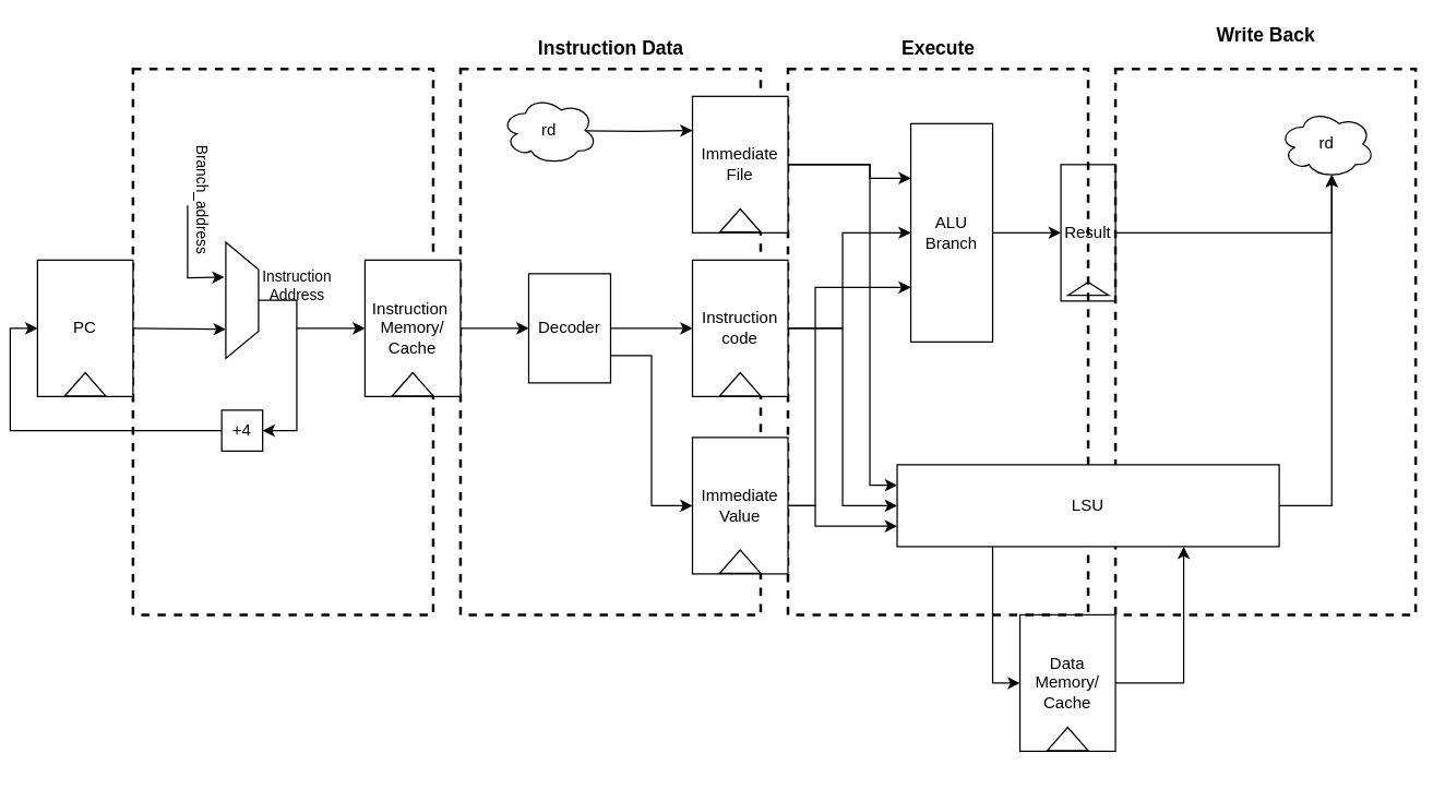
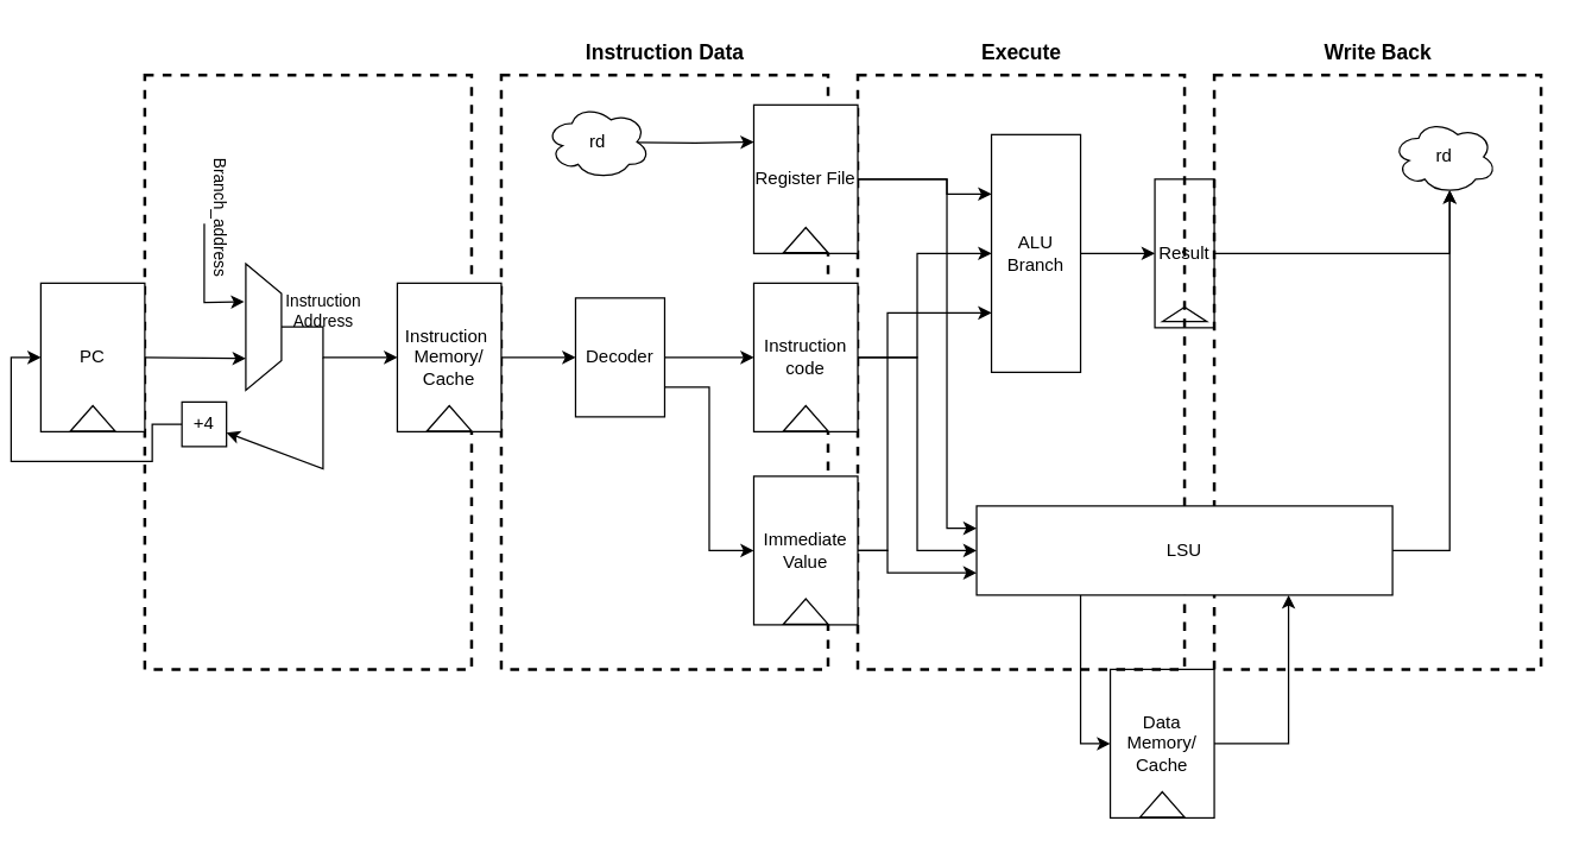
  <mxCell id="0" />
  <mxCell id="1" parent="0" />
  <mxCell id="2" value="" style="rounded=0;whiteSpace=wrap;html=1;fillColor=none;strokeWidth=2;dashed=1;movable=0;resizable=0;rotatable=0;deletable=0;editable=0;locked=1;connectable=0;" parent="1" vertex="1"><mxGeometry x="330" y="50" width="220" height="400" as="geometry" /></mxCell>
  <mxCell id="3" value="" style="rounded=0;whiteSpace=wrap;html=1;fillColor=none;strokeWidth=2;dashed=1;movable=0;resizable=0;rotatable=0;deletable=0;editable=0;locked=1;connectable=0;" parent="1" vertex="1"><mxGeometry x="570" y="50" width="220" height="400" as="geometry" /></mxCell>
  <mxCell id="4" value="" style="rounded=0;whiteSpace=wrap;html=1;fillColor=none;strokeWidth=2;dashed=1;movable=0;resizable=0;rotatable=0;deletable=0;editable=0;locked=1;connectable=0;" parent="1" vertex="1"><mxGeometry x="810" y="50" width="220" height="400" as="geometry" /></mxCell>
  <mxCell id="5" value="" style="rounded=0;whiteSpace=wrap;html=1;fillColor=none;strokeWidth=2;dashed=1;movable=0;resizable=0;rotatable=0;deletable=0;editable=0;locked=1;connectable=0;" parent="1" vertex="1"><mxGeometry x="90" y="50" width="220" height="400" as="geometry" /></mxCell>
  <mxCell id="6" value="" style="group;fillColor=default;" parent="1" vertex="1" connectable="0"><mxGeometry x="20" y="190" width="70" height="100" as="geometry" /></mxCell>
  <mxCell id="7" value="PC" style="rounded=0;whiteSpace=wrap;html=1;fillColor=none;" parent="6" vertex="1"><mxGeometry width="70" height="100" as="geometry" /></mxCell>
  <mxCell id="8" value="" style="triangle;whiteSpace=wrap;html=1;fillColor=none;rotation=-90;" parent="6" vertex="1"><mxGeometry x="26.5" y="76" width="17" height="30" as="geometry" /></mxCell>
  <mxCell id="9" value="" style="group;fillColor=default;" parent="1" vertex="1" connectable="0"><mxGeometry x="260" y="190" width="70" height="100" as="geometry" /></mxCell>
  <mxCell id="10" value="&lt;span style=&quot;text-wrap-mode: nowrap;&quot;&gt;Instruction&amp;nbsp;&lt;/span&gt;&lt;br style=&quot;padding: 0px; margin: 0px; text-wrap-mode: nowrap;&quot;&gt;&lt;span style=&quot;text-wrap-mode: nowrap;&quot;&gt;Memory/&lt;/span&gt;&lt;div&gt;&lt;span style=&quot;text-wrap-mode: nowrap;&quot;&gt;Cache&lt;/span&gt;&lt;/div&gt;" style="rounded=0;whiteSpace=wrap;html=1;fillColor=none;" parent="9" vertex="1"><mxGeometry width="70" height="100" as="geometry" /></mxCell>
  <mxCell id="11" value="" style="triangle;whiteSpace=wrap;html=1;fillColor=none;rotation=-90;" parent="9" vertex="1"><mxGeometry x="26.5" y="76" width="17" height="30" as="geometry" /></mxCell>
  <mxCell id="12" value="" style="group;fillColor=default;" parent="1" vertex="1" connectable="0"><mxGeometry x="500" y="190" width="70" height="100" as="geometry" /></mxCell>
  <mxCell id="13" value="Instruction code" style="rounded=0;whiteSpace=wrap;html=1;fillColor=none;" parent="12" vertex="1"><mxGeometry width="70" height="100" as="geometry" /></mxCell>
  <mxCell id="14" value="" style="triangle;whiteSpace=wrap;html=1;fillColor=none;rotation=-90;" parent="12" vertex="1"><mxGeometry x="26.5" y="76" width="17" height="30" as="geometry" /></mxCell>
  <mxCell id="15" value="Instruction Data" style="text;html=1;align=center;verticalAlign=middle;resizable=0;points=[];autosize=1;strokeColor=none;fillColor=none;fontStyle=1;fontSize=14;" parent="1" vertex="1"><mxGeometry x="370" y="20" width="140" height="30" as="geometry" /></mxCell>
  <mxCell id="16" value="Execute" style="text;html=1;align=center;verticalAlign=middle;resizable=0;points=[];autosize=1;strokeColor=none;fillColor=none;fontStyle=1;fontSize=14;" parent="1" vertex="1"><mxGeometry x="645" y="20" width="70" height="30" as="geometry" /></mxCell>
- <mxCell id="17" value="Write Back" style="text;html=1;align=center;verticalAlign=middle;resizable=0;points=[];autosize=1;strokeColor=none;fillColor=none;fontStyle=1;fontSize=14;" parent="1" vertex="1"><mxGeometry x="875" y="10" width="90" height="30" as="geometry" /></mxCell>
+ <mxCell id="17" value="Write Back" style="text;html=1;align=center;verticalAlign=middle;resizable=0;points=[];autosize=1;strokeColor=none;fillColor=none;fontStyle=1;fontSize=14;" parent="1" vertex="1"><mxGeometry x="875" y="20" width="90" height="30" as="geometry" /></mxCell>
  <mxCell id="18" value="" style="group;fillColor=default;" parent="1" vertex="1" connectable="0"><mxGeometry x="500" y="70" width="70" height="100" as="geometry" /></mxCell>
  <mxCell id="19" value="" style="edgeStyle=orthogonalEdgeStyle;rounded=0;orthogonalLoop=1;jettySize=auto;html=1;exitX=0;exitY=0.25;exitDx=0;exitDy=0;entryX=0;entryY=0.25;entryDx=0;entryDy=0;" parent="18" target="20" edge="1"><mxGeometry relative="1" as="geometry"><mxPoint x="-80" y="25.207" as="sourcePoint" /></mxGeometry></mxCell>
- <mxCell id="20" value="Immediate File" style="rounded=0;whiteSpace=wrap;html=1;fillColor=none;" parent="18" vertex="1"><mxGeometry width="70" height="100" as="geometry" /></mxCell>
+ <mxCell id="20" value="Register File" style="rounded=0;whiteSpace=wrap;html=1;fillColor=none;" parent="18" vertex="1"><mxGeometry width="70" height="100" as="geometry" /></mxCell>
  <mxCell id="21" value="" style="triangle;whiteSpace=wrap;html=1;fillColor=none;rotation=-90;" parent="18" vertex="1"><mxGeometry x="26.5" y="76" width="17" height="30" as="geometry" /></mxCell>
  <mxCell id="22" value="" style="group;fillColor=default;" parent="1" vertex="1" connectable="0"><mxGeometry x="500" y="320" width="70" height="100" as="geometry" /></mxCell>
  <mxCell id="23" value="Immediate&lt;div&gt;Value&lt;/div&gt;" style="rounded=0;whiteSpace=wrap;html=1;fillColor=none;" parent="22" vertex="1"><mxGeometry width="70" height="100" as="geometry" /></mxCell>
  <mxCell id="24" value="" style="triangle;whiteSpace=wrap;html=1;fillColor=none;rotation=-90;" parent="22" vertex="1"><mxGeometry x="26.5" y="76" width="17" height="30" as="geometry" /></mxCell>
  <mxCell id="25" value="Instruction&lt;div&gt;Address&lt;/div&gt;" style="edgeStyle=orthogonalEdgeStyle;rounded=0;orthogonalLoop=1;jettySize=auto;html=1;exitX=0.5;exitY=0;exitDx=0;exitDy=0;entryX=0;entryY=0.5;entryDx=0;entryDy=0;labelBackgroundColor=none;" parent="1" source="26" target="10" edge="1"><mxGeometry x="-0.261" y="-19" relative="1" as="geometry"><Array as="points"><mxPoint x="210" y="219" /><mxPoint x="210" y="240" /></Array><mxPoint x="19" y="-19" as="offset" /></mxGeometry></mxCell>
  <mxCell id="26" value="" style="shape=trapezoid;perimeter=trapezoidPerimeter;whiteSpace=wrap;html=1;fixedSize=1;rotation=90;" parent="1" vertex="1"><mxGeometry x="127.5" y="207.5" width="85" height="24" as="geometry" /></mxCell>
  <mxCell id="27" value="Branch_address" style="endArrow=classic;html=1;rounded=0;exitX=0.182;exitY=0.25;exitDx=0;exitDy=0;exitPerimeter=0;entryX=0.3;entryY=1.042;entryDx=0;entryDy=0;entryPerimeter=0;horizontal=1;textDirection=vertical-lr;labelBackgroundColor=none;" parent="1" source="5" target="26" edge="1"><mxGeometry x="-0.481" y="10" width="50" height="50" relative="1" as="geometry"><mxPoint x="580" y="240" as="sourcePoint" /><mxPoint x="630" y="190" as="targetPoint" /><Array as="points"><mxPoint x="130" y="203" /></Array><mxPoint as="offset" /></mxGeometry></mxCell>
  <mxCell id="28" value="" style="endArrow=classic;html=1;rounded=0;entryX=0.75;entryY=1;entryDx=0;entryDy=0;exitX=1;exitY=0.5;exitDx=0;exitDy=0;" parent="1" source="7" target="26" edge="1"><mxGeometry width="50" height="50" relative="1" as="geometry"><mxPoint x="540" y="280" as="sourcePoint" /><mxPoint x="590" y="230" as="targetPoint" /></mxGeometry></mxCell>
  <mxCell id="29" value="" style="endArrow=classic;html=1;rounded=0;" parent="1" target="31" edge="1"><mxGeometry width="50" height="50" relative="1" as="geometry"><mxPoint x="210" y="240" as="sourcePoint" /><mxPoint x="170" y="310" as="targetPoint" /><Array as="points"><mxPoint x="210" y="315" /></Array></mxGeometry></mxCell>
  <mxCell id="30" style="edgeStyle=orthogonalEdgeStyle;rounded=0;orthogonalLoop=1;jettySize=auto;html=1;exitX=0;exitY=0.5;exitDx=0;exitDy=0;entryX=0;entryY=0.5;entryDx=0;entryDy=0;" parent="1" source="31" target="7" edge="1"><mxGeometry relative="1" as="geometry" /></mxCell>
- <mxCell id="31" value="+4" style="rounded=0;whiteSpace=wrap;html=1;fillColor=default;" parent="1" vertex="1"><mxGeometry x="155" y="300" width="30" height="30" as="geometry" /></mxCell>
+ <mxCell id="31" value="+4" style="rounded=0;whiteSpace=wrap;html=1;fillColor=default;" parent="1" vertex="1"><mxGeometry x="115" y="270" width="30" height="30" as="geometry" /></mxCell>
  <mxCell id="32" style="edgeStyle=orthogonalEdgeStyle;rounded=0;orthogonalLoop=1;jettySize=auto;html=1;exitX=1;exitY=0.5;exitDx=0;exitDy=0;entryX=0;entryY=0.5;entryDx=0;entryDy=0;" parent="1" source="34" target="13" edge="1"><mxGeometry relative="1" as="geometry" /></mxCell>
  <mxCell id="33" style="edgeStyle=orthogonalEdgeStyle;rounded=0;orthogonalLoop=1;jettySize=auto;html=1;exitX=1;exitY=0.75;exitDx=0;exitDy=0;entryX=0;entryY=0.5;entryDx=0;entryDy=0;" parent="1" source="34" target="23" edge="1"><mxGeometry relative="1" as="geometry" /></mxCell>
  <mxCell id="34" value="Decoder" style="whiteSpace=wrap;html=1;" parent="1" vertex="1"><mxGeometry x="380" y="200" width="60" height="80" as="geometry" /></mxCell>
  <mxCell id="35" style="edgeStyle=orthogonalEdgeStyle;rounded=0;orthogonalLoop=1;jettySize=auto;html=1;exitX=1;exitY=0.5;exitDx=0;exitDy=0;entryX=0;entryY=0.5;entryDx=0;entryDy=0;" parent="1" source="10" target="34" edge="1"><mxGeometry relative="1" as="geometry" /></mxCell>
  <mxCell id="36" style="edgeStyle=orthogonalEdgeStyle;rounded=0;orthogonalLoop=1;jettySize=auto;html=1;exitX=1;exitY=0.5;exitDx=0;exitDy=0;entryX=0;entryY=0.5;entryDx=0;entryDy=0;" parent="1" source="37" target="48" edge="1"><mxGeometry relative="1" as="geometry" /></mxCell>
  <mxCell id="37" value="ALU&lt;div&gt;Branch&lt;/div&gt;" style="rounded=0;whiteSpace=wrap;html=1;" parent="1" vertex="1"><mxGeometry x="660" y="90" width="60" height="160" as="geometry" /></mxCell>
  <mxCell id="38" style="edgeStyle=orthogonalEdgeStyle;rounded=0;orthogonalLoop=1;jettySize=auto;html=1;exitX=1;exitY=0.5;exitDx=0;exitDy=0;entryX=0.55;entryY=0.95;entryDx=0;entryDy=0;entryPerimeter=0;" parent="1" source="40" target="51" edge="1"><mxGeometry relative="1" as="geometry"><mxPoint x="980" y="170" as="targetPoint" /></mxGeometry></mxCell>
  <mxCell id="39" style="edgeStyle=orthogonalEdgeStyle;rounded=0;orthogonalLoop=1;jettySize=auto;html=1;exitX=0.25;exitY=1;exitDx=0;exitDy=0;entryX=0;entryY=0.5;entryDx=0;entryDy=0;" parent="1" source="40" target="54" edge="1"><mxGeometry relative="1" as="geometry"><Array as="points"><mxPoint x="720" y="500" /></Array></mxGeometry></mxCell>
  <mxCell id="40" value="LSU" style="whiteSpace=wrap;html=1;" parent="1" vertex="1"><mxGeometry x="650" y="340" width="280" height="60" as="geometry" /></mxCell>
  <mxCell id="41" style="edgeStyle=orthogonalEdgeStyle;rounded=0;orthogonalLoop=1;jettySize=auto;html=1;exitX=1;exitY=0.5;exitDx=0;exitDy=0;entryX=0;entryY=0.75;entryDx=0;entryDy=0;" parent="1" source="23" target="40" edge="1"><mxGeometry relative="1" as="geometry"><Array as="points"><mxPoint x="590" y="370" /><mxPoint x="590" y="385" /></Array></mxGeometry></mxCell>
  <mxCell id="42" style="edgeStyle=orthogonalEdgeStyle;rounded=0;orthogonalLoop=1;jettySize=auto;html=1;exitX=1;exitY=0.5;exitDx=0;exitDy=0;entryX=0;entryY=0.75;entryDx=0;entryDy=0;" parent="1" source="23" target="37" edge="1"><mxGeometry relative="1" as="geometry"><Array as="points"><mxPoint x="590" y="370" /><mxPoint x="590" y="210" /></Array></mxGeometry></mxCell>
  <mxCell id="43" style="edgeStyle=orthogonalEdgeStyle;rounded=0;orthogonalLoop=1;jettySize=auto;html=1;exitX=1;exitY=0.5;exitDx=0;exitDy=0;entryX=0;entryY=0.25;entryDx=0;entryDy=0;" parent="1" source="20" target="37" edge="1"><mxGeometry relative="1" as="geometry"><Array as="points"><mxPoint x="630" y="120" /><mxPoint x="630" y="130" /></Array></mxGeometry></mxCell>
  <mxCell id="44" style="edgeStyle=orthogonalEdgeStyle;rounded=0;orthogonalLoop=1;jettySize=auto;html=1;exitX=1;exitY=0.5;exitDx=0;exitDy=0;entryX=0;entryY=0.25;entryDx=0;entryDy=0;" parent="1" source="20" target="40" edge="1"><mxGeometry relative="1" as="geometry"><Array as="points"><mxPoint x="630" y="120" /><mxPoint x="630" y="355" /></Array></mxGeometry></mxCell>
  <mxCell id="45" style="edgeStyle=orthogonalEdgeStyle;rounded=0;orthogonalLoop=1;jettySize=auto;html=1;exitX=1;exitY=0.5;exitDx=0;exitDy=0;entryX=0;entryY=0.5;entryDx=0;entryDy=0;" parent="1" source="13" target="37" edge="1"><mxGeometry relative="1" as="geometry"><Array as="points"><mxPoint x="610" y="240" /><mxPoint x="610" y="170" /></Array></mxGeometry></mxCell>
  <mxCell id="46" style="edgeStyle=orthogonalEdgeStyle;rounded=0;orthogonalLoop=1;jettySize=auto;html=1;exitX=1;exitY=0.5;exitDx=0;exitDy=0;entryX=0;entryY=0.5;entryDx=0;entryDy=0;" parent="1" source="13" target="40" edge="1"><mxGeometry relative="1" as="geometry"><Array as="points"><mxPoint x="610" y="240" /><mxPoint x="610" y="370" /></Array></mxGeometry></mxCell>
  <mxCell id="47" value="" style="group" parent="1" vertex="1" connectable="0"><mxGeometry x="770" y="120" width="40" height="100" as="geometry" /></mxCell>
  <mxCell id="48" value="Result" style="rounded=0;whiteSpace=wrap;html=1;fillColor=none;" parent="47" vertex="1"><mxGeometry width="40" height="100" as="geometry" /></mxCell>
  <mxCell id="49" value="" style="triangle;whiteSpace=wrap;html=1;fillColor=none;rotation=-90;" parent="47" vertex="1"><mxGeometry x="15.143" y="76" width="9.714" height="30" as="geometry" /></mxCell>
  <mxCell id="50" value="rd" style="ellipse;shape=cloud;whiteSpace=wrap;html=1;" parent="1" vertex="1"><mxGeometry x="360" y="70" width="70" height="50" as="geometry" /></mxCell>
  <mxCell id="51" value="rd" style="ellipse;shape=cloud;whiteSpace=wrap;html=1;" parent="1" vertex="1"><mxGeometry x="930" y="80" width="70" height="50" as="geometry" /></mxCell>
  <mxCell id="52" style="edgeStyle=orthogonalEdgeStyle;rounded=0;orthogonalLoop=1;jettySize=auto;html=1;exitX=1;exitY=0.5;exitDx=0;exitDy=0;entryX=0.55;entryY=0.95;entryDx=0;entryDy=0;entryPerimeter=0;" parent="1" source="48" target="51" edge="1"><mxGeometry relative="1" as="geometry"><Array as="points"><mxPoint x="969" y="170" /></Array></mxGeometry></mxCell>
  <mxCell id="53" value="" style="group" parent="1" vertex="1" connectable="0"><mxGeometry x="740" y="450" width="70" height="100" as="geometry" /></mxCell>
  <mxCell id="54" value="Data Memory/&lt;div&gt;Cache&lt;/div&gt;" style="rounded=0;whiteSpace=wrap;html=1;fillColor=none;" parent="53" vertex="1"><mxGeometry width="70" height="100" as="geometry" /></mxCell>
  <mxCell id="55" value="" style="triangle;whiteSpace=wrap;html=1;fillColor=none;rotation=-90;" parent="53" vertex="1"><mxGeometry x="26.5" y="76" width="17" height="30" as="geometry" /></mxCell>
  <mxCell id="56" style="edgeStyle=orthogonalEdgeStyle;rounded=0;orthogonalLoop=1;jettySize=auto;html=1;exitX=1;exitY=0.5;exitDx=0;exitDy=0;entryX=0.75;entryY=1;entryDx=0;entryDy=0;" parent="1" source="54" target="40" edge="1"><mxGeometry relative="1" as="geometry"><Array as="points"><mxPoint x="860" y="500" /></Array></mxGeometry></mxCell>
